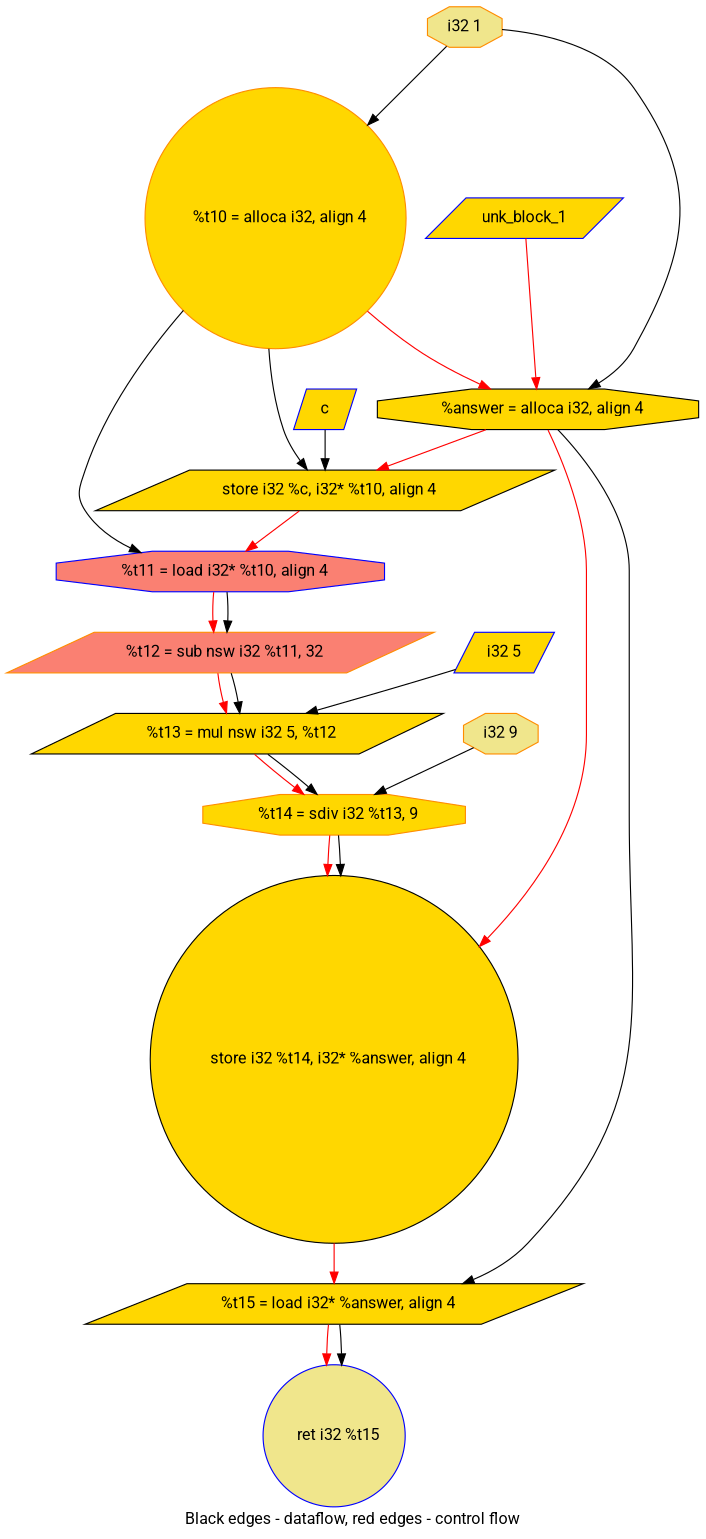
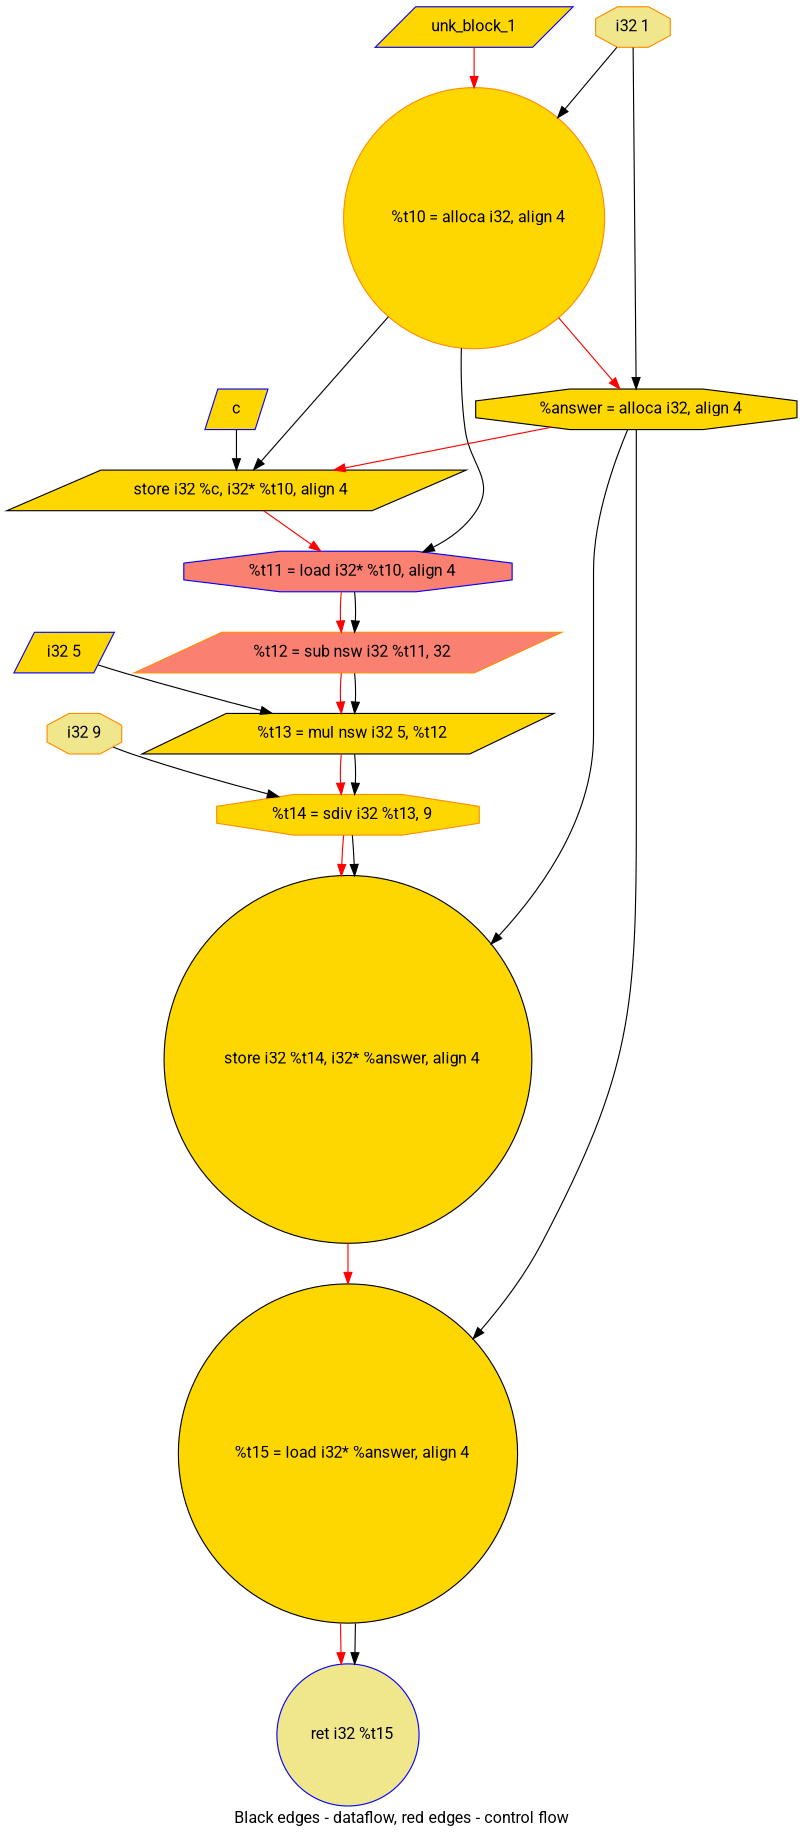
  digraph {
    compound=true
    fontname=Roboto
    label="Black edges - dataflow, red edges - control flow"
    node [color=darkorange fillcolor=gold fontname=Roboto shape=parallelogram style=filled]
    edge [fontname=Roboto]
    n1 [label="  %t10 = alloca i32, align 4" shape=circle]
    n2 [color=black label="  %answer = alloca i32, align 4" shape=octagon]
    n3 [color=black label="  store i32 %c, i32* %t10, align 4"]
    n4 [color=blue fillcolor=salmon label="  %t11 = load i32* %t10, align 4" shape=octagon]
    n5 [color=black label="  store i32 %t14, i32* %answer, align 4" shape=circle]
-   n6 [color=black label="  %t15 = load i32* %answer, align 4"]
+   n6 [color=black label="  %t15 = load i32* %answer, align 4" shape=circle]
    n7 [fillcolor=salmon label="  %t12 = sub nsw i32 %t11, 32"]
    n8 [color=blue fillcolor=khaki label="  ret i32 %t15" shape=circle]
    n9 [color=black label="  %t13 = mul nsw i32 5, %t12"]
    n10 [label="  %t14 = sdiv i32 %t13, 9" shape=octagon]
    unk_block_1 [color=blue]
    "i32 1" [fillcolor=khaki shape=octagon]
    c [color=blue]
    "i32 5" [color=blue]
    "i32 9" [fillcolor=khaki shape=octagon]
    n1 -> n2 [color=red weight=2]
    n1 -> n3
    n1 -> n4
    n2 -> n3 [color=red weight=2]
-   n2 -> n5 [color=red]
+   n2 -> n5
    n2 -> n6
    n3 -> n4 [color=red weight=2]
    n4 -> n7 [color=red weight=2]
    n4 -> n7
    n5 -> n6 [color=red weight=2]
    n6 -> n8 [color=red weight=2]
    n6 -> n8
    n7 -> n9 [color=red weight=2]
    n7 -> n9
    n9 -> n10 [color=red weight=2]
    n9 -> n10
    n10 -> n5 [color=red weight=2]
    n10 -> n5
-   unk_block_1 -> n2 [color=red]
+   unk_block_1 -> n1 [color=red]
    "i32 1" -> n1
    "i32 1" -> n2
    c -> n3
    "i32 5" -> n9
    "i32 9" -> n10
  }
